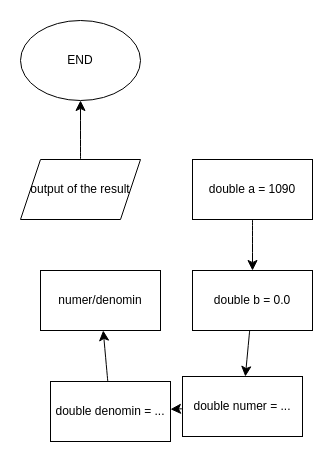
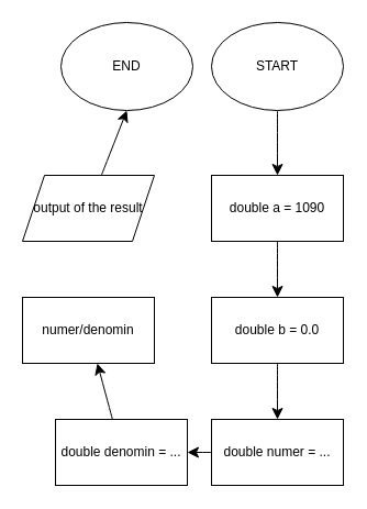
  <mxCell id="0" />
  <mxCell id="1" parent="0" />
+ <mxCell id="2" value="" style="edgeStyle=none;curved=1;rounded=0;orthogonalLoop=1;jettySize=auto;html=1;fontSize=12;startSize=8;endSize=8;entryX=0.5;entryY=0;entryDx=0;entryDy=0;" edge="1" parent="1" source="3" target="5"><mxGeometry relative="1" as="geometry"><mxPoint x="250" y="155" as="targetPoint" /><Array as="points" /></mxGeometry></mxCell>
+ <mxCell id="3" value="START" style="ellipse;whiteSpace=wrap;html=1;" vertex="1" parent="1"><mxGeometry x="192" y="20" width="120" height="80" as="geometry" /></mxCell>
  <mxCell id="4" value="" style="edgeStyle=none;curved=1;rounded=0;orthogonalLoop=1;jettySize=auto;html=1;fontSize=12;startSize=8;endSize=8;" edge="1" parent="1" source="5" target="7"><mxGeometry relative="1" as="geometry" /></mxCell>
  <mxCell id="5" value="double a = 1090" style="whiteSpace=wrap;html=1;" vertex="1" parent="1"><mxGeometry x="192" y="159" width="120" height="60" as="geometry" /></mxCell>
  <mxCell id="6" value="" style="edgeStyle=none;curved=1;rounded=0;orthogonalLoop=1;jettySize=auto;html=1;fontSize=12;startSize=8;endSize=8;" edge="1" parent="1" source="7" target="9"><mxGeometry relative="1" as="geometry" /></mxCell>
  <mxCell id="7" value="double b = 0.0" style="whiteSpace=wrap;html=1;" vertex="1" parent="1"><mxGeometry x="192" y="270" width="120" height="60" as="geometry" /></mxCell>
  <mxCell id="8" value="" style="edgeStyle=none;curved=1;rounded=0;orthogonalLoop=1;jettySize=auto;html=1;fontSize=12;startSize=8;endSize=8;" edge="1" parent="1" source="9" target="11"><mxGeometry relative="1" as="geometry" /></mxCell>
- <mxCell id="9" value="double numer = ..." style="whiteSpace=wrap;html=1;" vertex="1" parent="1"><mxGeometry x="182" y="376" width="120" height="60" as="geometry" /></mxCell>
+ <mxCell id="9" value="double numer = ..." style="whiteSpace=wrap;html=1;" vertex="1" parent="1"><mxGeometry x="192" y="381" width="120" height="60" as="geometry" /></mxCell>
  <mxCell id="10" value="" style="edgeStyle=none;curved=1;rounded=0;orthogonalLoop=1;jettySize=auto;html=1;fontSize=12;startSize=8;endSize=8;" edge="1" parent="1" source="11" target="12"><mxGeometry relative="1" as="geometry" /></mxCell>
  <mxCell id="11" value="double denomin = ..." style="whiteSpace=wrap;html=1;" vertex="1" parent="1"><mxGeometry x="50" y="381" width="120" height="60" as="geometry" /></mxCell>
- <mxCell id="12" value="numer/denomin" style="whiteSpace=wrap;html=1;" vertex="1" parent="1"><mxGeometry x="40" y="270" width="120" height="60" as="geometry" /></mxCell>
+ <mxCell id="12" value="numer/denomin" style="whiteSpace=wrap;html=1;" vertex="1" parent="1"><mxGeometry x="20" y="270" width="120" height="60" as="geometry" /></mxCell>
  <mxCell id="13" style="edgeStyle=none;curved=1;rounded=0;orthogonalLoop=1;jettySize=auto;html=1;entryX=0.5;entryY=1;entryDx=0;entryDy=0;fontSize=12;startSize=8;endSize=8;" edge="1" parent="1" source="14" target="15"><mxGeometry relative="1" as="geometry" /></mxCell>
  <mxCell id="14" value="output of the result" style="shape=parallelogram;perimeter=parallelogramPerimeter;whiteSpace=wrap;html=1;fixedSize=1;" vertex="1" parent="1"><mxGeometry x="20" y="159" width="120" height="60" as="geometry" /></mxCell>
- <mxCell id="15" value="END" style="ellipse;whiteSpace=wrap;html=1;" vertex="1" parent="1"><mxGeometry x="20" y="20" width="120" height="80" as="geometry" /></mxCell>
+ <mxCell id="15" value="END" style="ellipse;whiteSpace=wrap;html=1;" vertex="1" parent="1"><mxGeometry x="55" y="20" width="120" height="80" as="geometry" /></mxCell>
